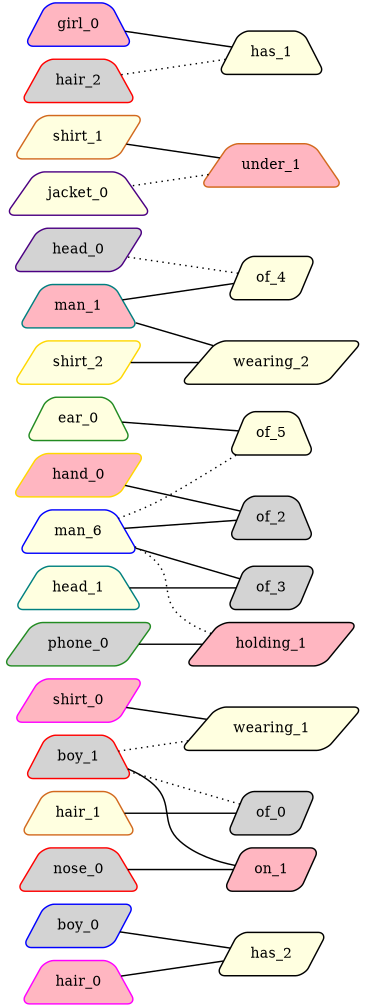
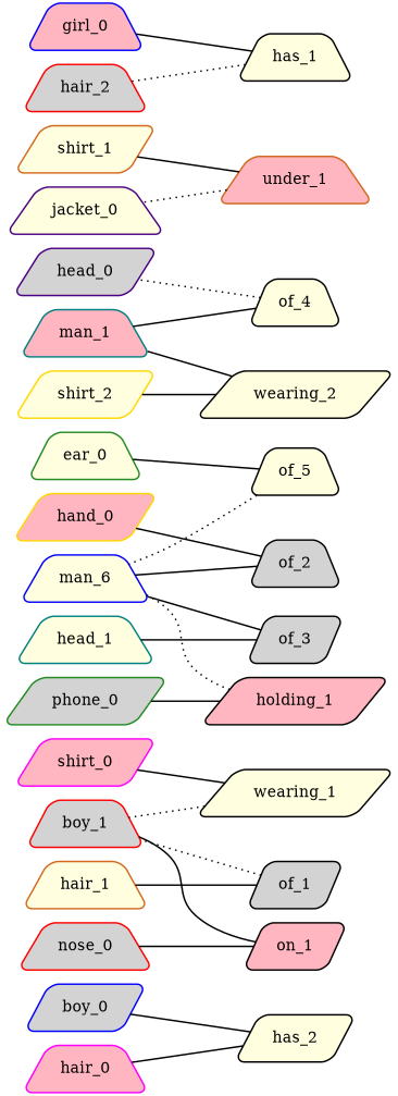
  digraph {
    rankdir=RL
    node [fillcolor=lightyellow fontsize=20 penwidth=2 shape=trapezium style="rounded,filled"]
    edge [arrowhead=none constraint=true penwidth=2 style=solid]
    n1 [color=blue fillcolor=lightgrey label=boy_0 shape=parallelogram]
    n2 [color=red fillcolor=lightgrey label=boy_1]
    n3 [color=forestgreen label=ear_0]
    n4 [color=magenta fillcolor=lightpink label=hair_0]
    n5 [color=chocolate label=hair_1]
    n6 [color=gold fillcolor=lightpink label=hand_0 shape=parallelogram]
    n7 [color=indigo fillcolor=lightgrey label=head_0 shape=parallelogram]
    n8 [color=teal label=head_1]
    n9 [color=blue label=man_6]
    n10 [color=red fillcolor=lightgrey label=nose_0]
    n11 [color=forestgreen fillcolor=lightgrey label=phone_0 shape=parallelogram]
    n12 [color=magenta fillcolor=lightpink label=shirt_0 shape=parallelogram]
    n13 [color=chocolate label=shirt_1 shape=parallelogram]
    n14 [color=gold label=shirt_2 shape=parallelogram]
    n15 [color=indigo label=jacket_0]
    n16 [color=teal fillcolor=lightpink label=man_1]
    n17 [color=blue fillcolor=lightpink label=girl_0]
    n18 [color=red fillcolor=lightgrey label=hair_2]
    n19 [label=wearing_1 shape=parallelogram]
-   n20 [fillcolor=lightgrey label=of_0 shape=parallelogram]
+   n20 [fillcolor=lightgrey label=of_1 shape=parallelogram]
    n21 [color=chocolate fillcolor=lightpink label=under_1]
    n22 [fillcolor=lightgrey label=of_2]
    n23 [fillcolor=lightgrey label=of_3 shape=parallelogram]
-   n24 [label=of_4 shape=parallelogram]
+   n24 [label=of_4]
    n25 [label=of_5]
    n26 [label=has_1]
    n27 [fillcolor=lightpink label=on_1 shape=parallelogram]
    n28 [label=has_2 shape=parallelogram]
    n29 [label=wearing_2 shape=parallelogram]
    n30 [fillcolor=lightpink label=holding_1 shape=parallelogram]
    n19 -> n2 [style=dotted]
    n19 -> n12
    n20 -> n2 [style=dotted]
    n20 -> n5
    n21 -> n13
    n21 -> n15 [style=dotted]
    n22 -> n6
    n22 -> n9 [style=bold]
    n23 -> n8 [style=bold]
    n23 -> n9 [style=bold]
    n24 -> n7 [style=dotted]
    n24 -> n16
    n25 -> n3 [style=bold]
    n25 -> n9 [style=dotted]
    n26 -> n17
    n26 -> n18 [style=dotted]
    n27 -> n2 [style=bold]
    n27 -> n10 [style=bold]
    n28 -> n1
    n28 -> n4
    n29 -> n14 [style=bold]
    n29 -> n16
    n30 -> n9 [style=dotted]
    n30 -> n11 [style=bold]
  }
